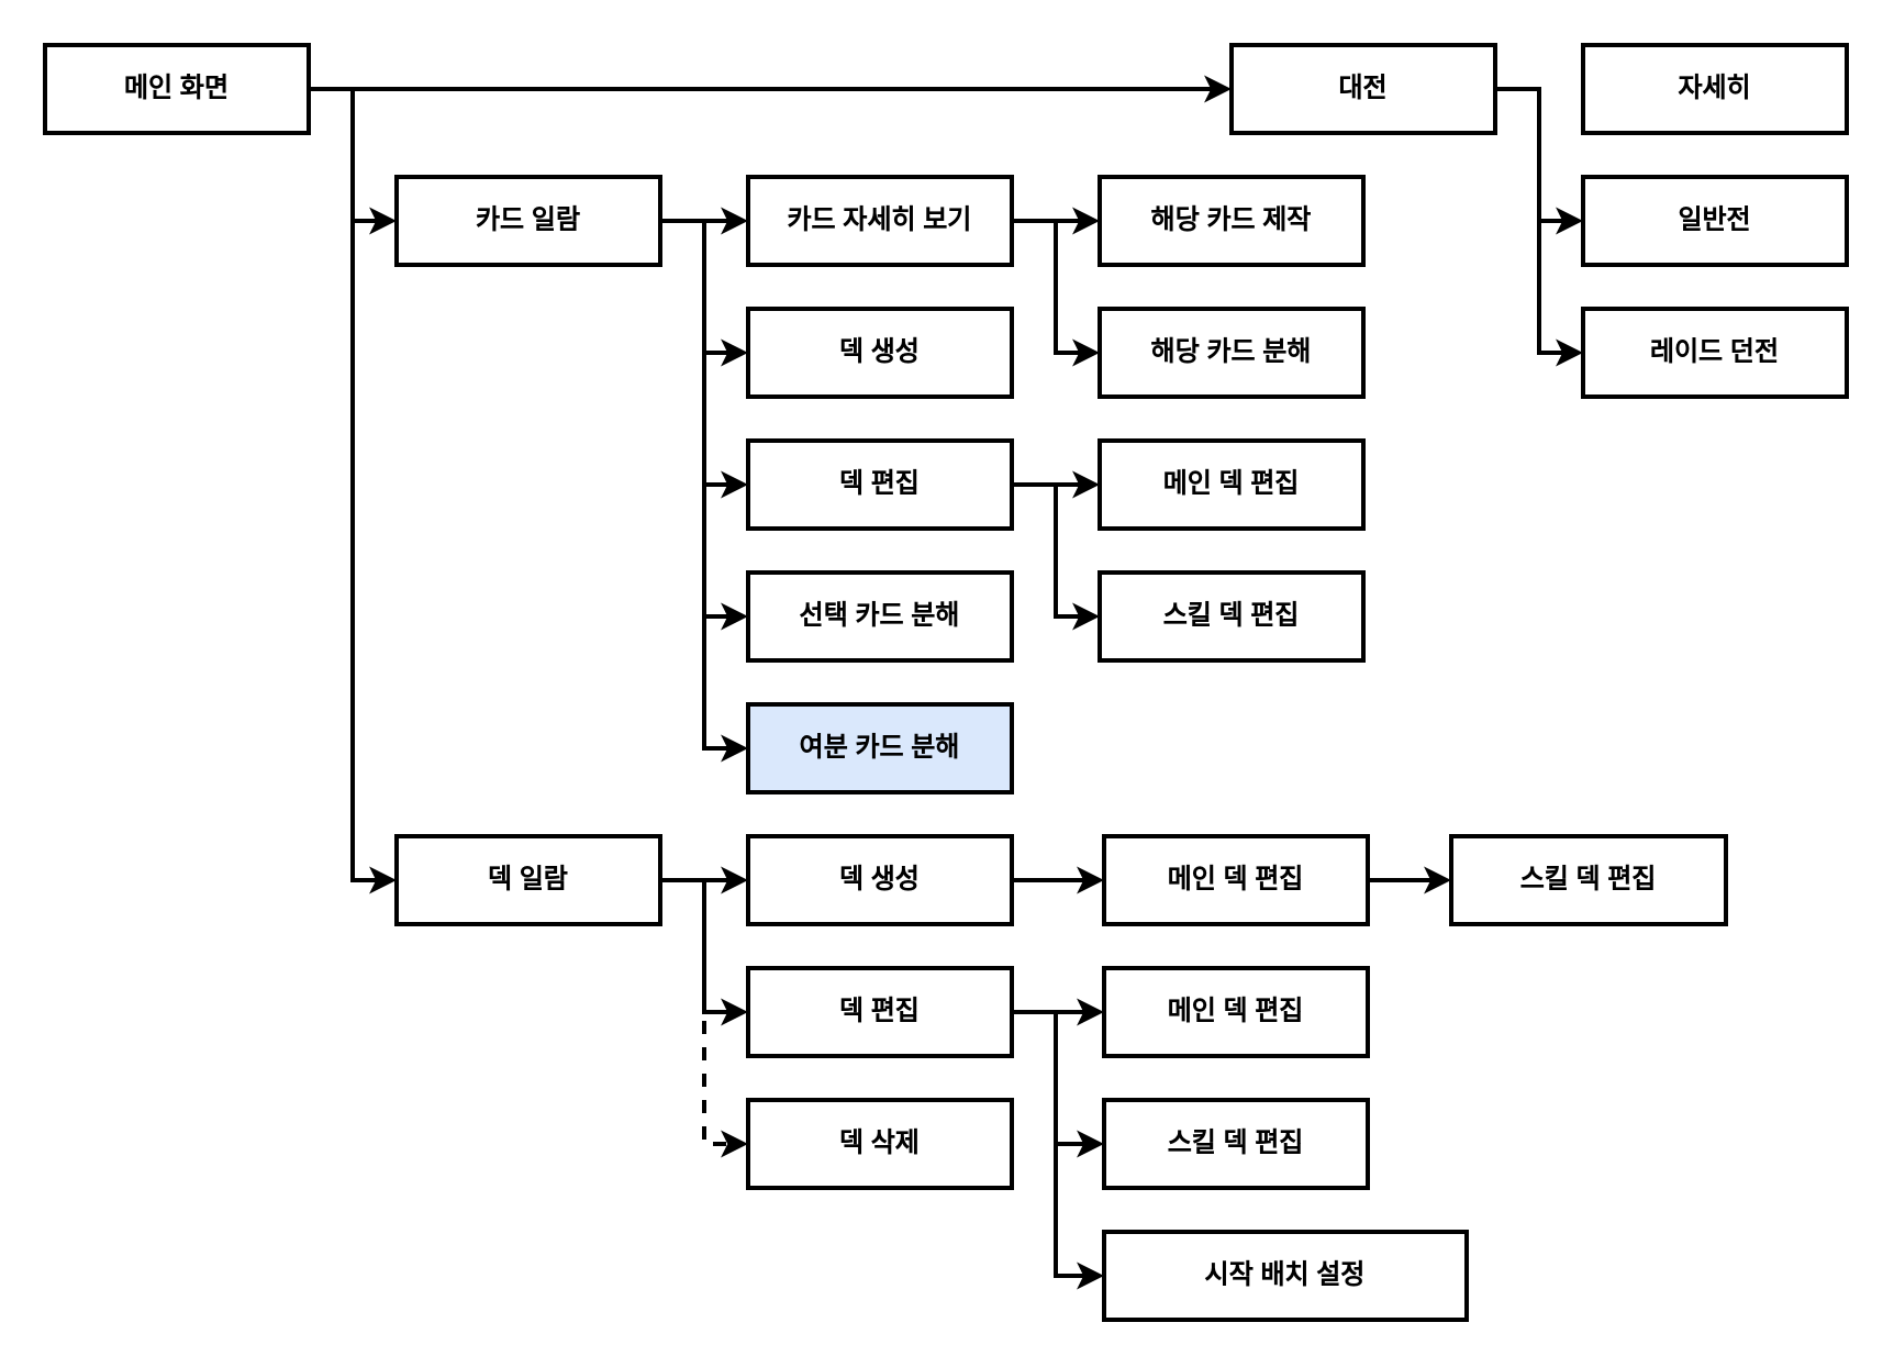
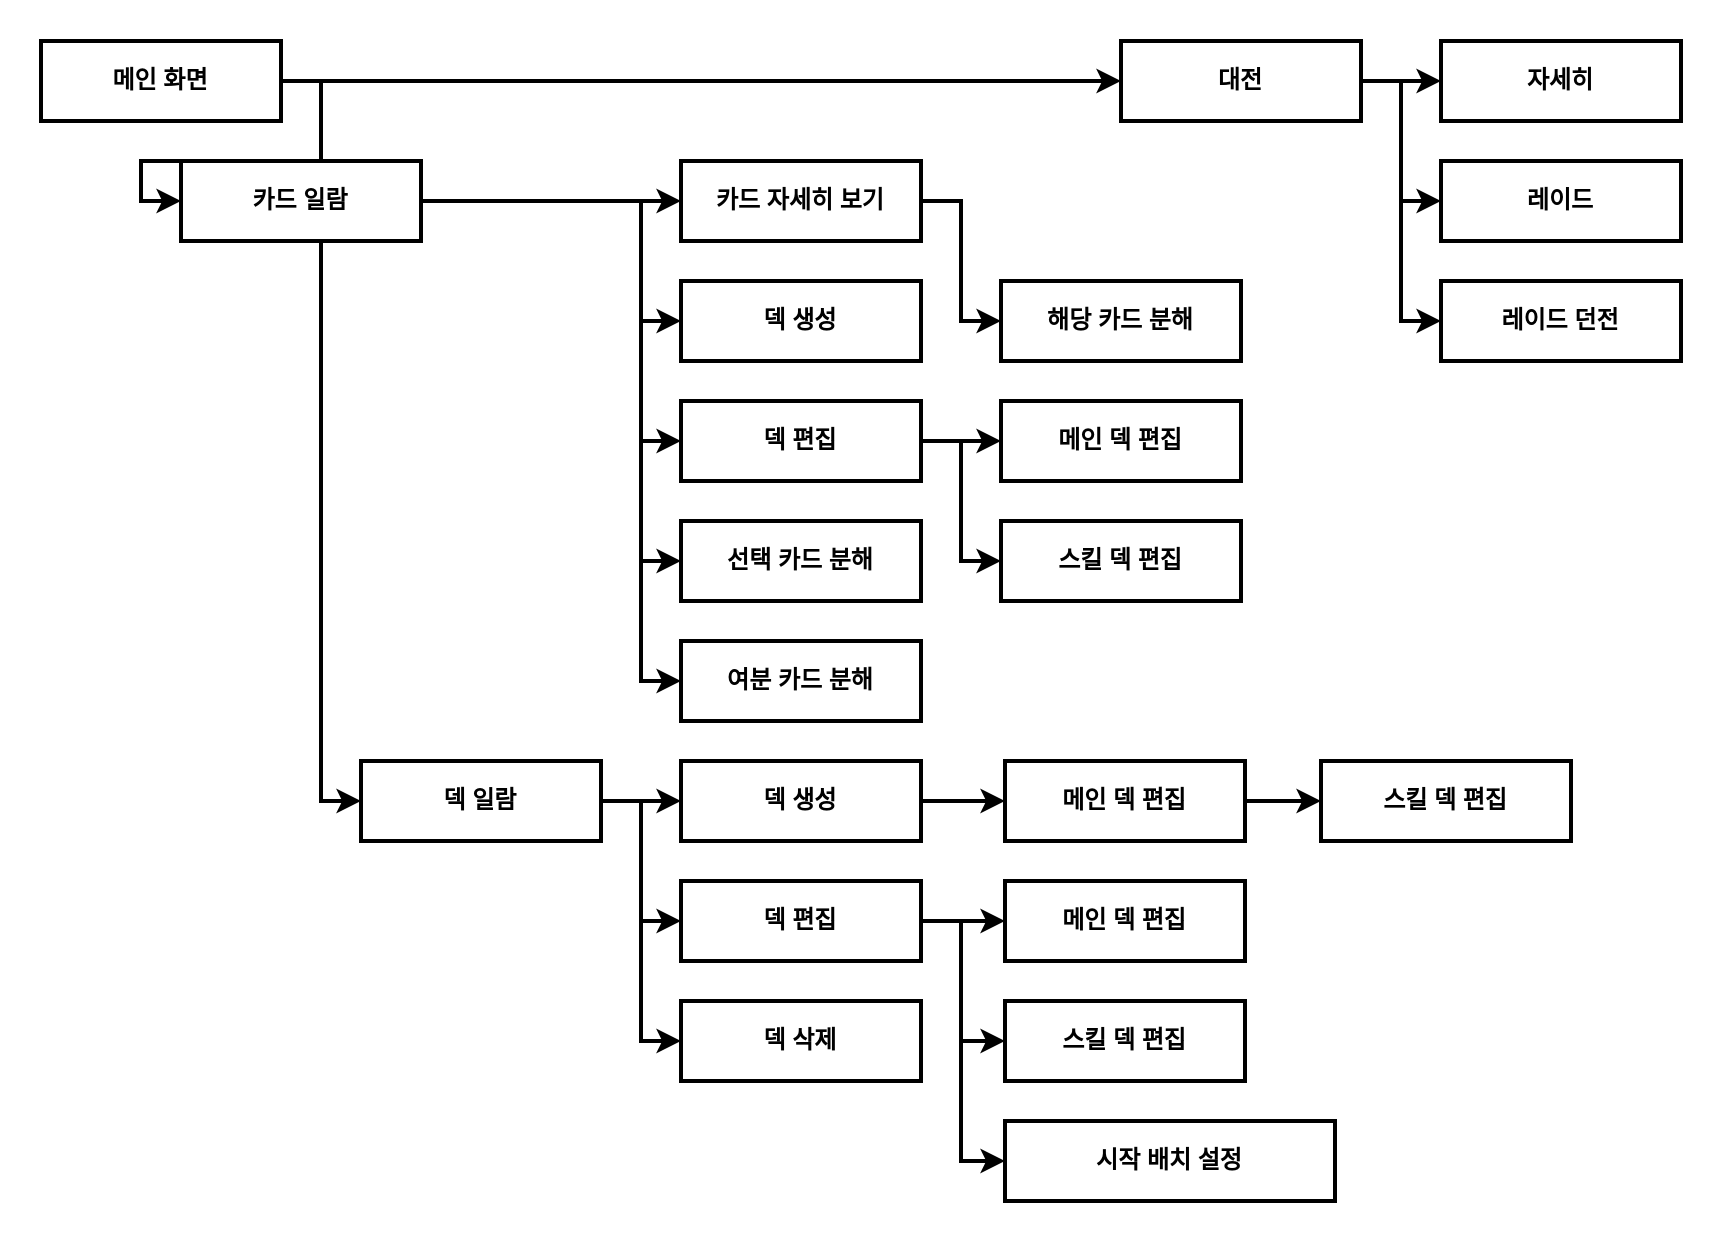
  <mxCell id="0" />
  <mxCell id="1" parent="0" />
  <mxCell id="2" style="edgeStyle=orthogonalEdgeStyle;rounded=0;orthogonalLoop=1;jettySize=auto;html=1;exitX=1;exitY=0.5;exitDx=0;exitDy=0;entryX=0;entryY=0.5;entryDx=0;entryDy=0;strokeWidth=2;fontStyle=1" edge="1" parent="1" source="5" target="11"><mxGeometry relative="1" as="geometry" /></mxCell>
  <mxCell id="3" style="edgeStyle=orthogonalEdgeStyle;rounded=0;orthogonalLoop=1;jettySize=auto;html=1;exitX=1;exitY=0.5;exitDx=0;exitDy=0;entryX=0;entryY=0.5;entryDx=0;entryDy=0;strokeWidth=2;" edge="1" parent="1" source="5" target="15"><mxGeometry relative="1" as="geometry" /></mxCell>
  <mxCell id="4" style="edgeStyle=orthogonalEdgeStyle;rounded=0;orthogonalLoop=1;jettySize=auto;html=1;exitX=1;exitY=0.5;exitDx=0;exitDy=0;entryX=0;entryY=0.5;entryDx=0;entryDy=0;strokeWidth=2;" edge="1" parent="1" source="5" target="45"><mxGeometry relative="1" as="geometry" /></mxCell>
  <mxCell id="5" value="메인 화면" style="whiteSpace=wrap;html=1;strokeWidth=2;fontStyle=1" vertex="1" parent="1"><mxGeometry x="20" y="20" width="120" height="40" as="geometry" /></mxCell>
  <mxCell id="6" style="edgeStyle=orthogonalEdgeStyle;rounded=0;orthogonalLoop=1;jettySize=auto;html=1;exitX=1;exitY=0.5;exitDx=0;exitDy=0;entryX=0;entryY=0.5;entryDx=0;entryDy=0;strokeWidth=2;fontStyle=1" edge="1" parent="1" source="11" target="18"><mxGeometry relative="1" as="geometry" /></mxCell>
  <mxCell id="7" style="edgeStyle=orthogonalEdgeStyle;rounded=0;orthogonalLoop=1;jettySize=auto;html=1;exitX=1;exitY=0.5;exitDx=0;exitDy=0;entryX=0;entryY=0.5;entryDx=0;entryDy=0;strokeWidth=2;fontStyle=1" edge="1" parent="1" source="11" target="21"><mxGeometry relative="1" as="geometry"><Array as="points"><mxPoint x="320" y="100" /><mxPoint x="320" y="160" /></Array></mxGeometry></mxCell>
  <mxCell id="8" style="edgeStyle=orthogonalEdgeStyle;rounded=0;orthogonalLoop=1;jettySize=auto;html=1;exitX=1;exitY=0.5;exitDx=0;exitDy=0;entryX=0;entryY=0.5;entryDx=0;entryDy=0;strokeWidth=2;fontStyle=1" edge="1" parent="1" source="11" target="24"><mxGeometry relative="1" as="geometry"><Array as="points"><mxPoint x="320" y="100" /><mxPoint x="320" y="220" /></Array></mxGeometry></mxCell>
  <mxCell id="9" style="edgeStyle=orthogonalEdgeStyle;rounded=0;orthogonalLoop=1;jettySize=auto;html=1;exitX=1;exitY=0.5;exitDx=0;exitDy=0;entryX=0;entryY=0.5;entryDx=0;entryDy=0;strokeWidth=2;fontStyle=1" edge="1" parent="1" source="11" target="25"><mxGeometry relative="1" as="geometry"><Array as="points"><mxPoint x="320" y="100" /><mxPoint x="320" y="280" /></Array></mxGeometry></mxCell>
  <mxCell id="10" style="edgeStyle=orthogonalEdgeStyle;rounded=0;orthogonalLoop=1;jettySize=auto;html=1;exitX=1;exitY=0.5;exitDx=0;exitDy=0;entryX=0;entryY=0.5;entryDx=0;entryDy=0;strokeWidth=2;fontStyle=1" edge="1" parent="1" source="11" target="26"><mxGeometry relative="1" as="geometry"><Array as="points"><mxPoint x="320" y="100" /><mxPoint x="320" y="340" /></Array></mxGeometry></mxCell>
- <mxCell id="11" value="카드 일람" style="whiteSpace=wrap;html=1;strokeWidth=2;fontStyle=1" vertex="1" parent="1"><mxGeometry x="180" y="80" width="120" height="40" as="geometry" /></mxCell>
+ <mxCell id="11" value="카드 일람" style="whiteSpace=wrap;html=1;strokeWidth=2;fontStyle=1" vertex="1" parent="1"><mxGeometry x="90" y="80" width="120" height="40" as="geometry" /></mxCell>
  <mxCell id="12" style="edgeStyle=orthogonalEdgeStyle;rounded=0;orthogonalLoop=1;jettySize=auto;html=1;exitX=1;exitY=0.5;exitDx=0;exitDy=0;entryX=0;entryY=0.5;entryDx=0;entryDy=0;strokeWidth=2;fontStyle=1" edge="1" parent="1" source="15" target="28"><mxGeometry relative="1" as="geometry" /></mxCell>
  <mxCell id="13" style="edgeStyle=orthogonalEdgeStyle;rounded=0;orthogonalLoop=1;jettySize=auto;html=1;exitX=1;exitY=0.5;exitDx=0;exitDy=0;entryX=0;entryY=0.5;entryDx=0;entryDy=0;strokeWidth=2;fontStyle=1" edge="1" parent="1" source="15" target="32"><mxGeometry relative="1" as="geometry"><Array as="points"><mxPoint x="320" y="400" /><mxPoint x="320" y="460" /></Array></mxGeometry></mxCell>
- <mxCell id="14" style="edgeStyle=orthogonalEdgeStyle;rounded=0;orthogonalLoop=1;jettySize=auto;html=1;exitX=1;exitY=0.5;exitDx=0;exitDy=0;entryX=0;entryY=0.5;entryDx=0;entryDy=0;strokeWidth=2;fontStyle=1;dashed=1;" edge="1" parent="1" source="15" target="41"><mxGeometry relative="1" as="geometry"><Array as="points"><mxPoint x="320" y="400" /><mxPoint x="320" y="520" /></Array></mxGeometry></mxCell>
+ <mxCell id="14" style="edgeStyle=orthogonalEdgeStyle;rounded=0;orthogonalLoop=1;jettySize=auto;html=1;exitX=1;exitY=0.5;exitDx=0;exitDy=0;entryX=0;entryY=0.5;entryDx=0;entryDy=0;strokeWidth=2;fontStyle=1" edge="1" parent="1" source="15" target="41"><mxGeometry relative="1" as="geometry"><Array as="points"><mxPoint x="320" y="400" /><mxPoint x="320" y="520" /></Array></mxGeometry></mxCell>
  <mxCell id="15" value="덱 일람" style="whiteSpace=wrap;html=1;strokeWidth=2;fontStyle=1" vertex="1" parent="1"><mxGeometry x="180" y="380" width="120" height="40" as="geometry" /></mxCell>
- <mxCell id="16" style="edgeStyle=orthogonalEdgeStyle;rounded=0;orthogonalLoop=1;jettySize=auto;html=1;exitX=1;exitY=0.5;exitDx=0;exitDy=0;entryX=0;entryY=0.5;entryDx=0;entryDy=0;strokeWidth=2;fontStyle=1" edge="1" parent="1" source="18" target="19"><mxGeometry relative="1" as="geometry" /></mxCell>
  <mxCell id="17" style="edgeStyle=orthogonalEdgeStyle;rounded=0;orthogonalLoop=1;jettySize=auto;html=1;exitX=1;exitY=0.5;exitDx=0;exitDy=0;entryX=0;entryY=0.5;entryDx=0;entryDy=0;strokeWidth=2;fontStyle=1" edge="1" parent="1" source="18" target="20"><mxGeometry relative="1" as="geometry"><Array as="points"><mxPoint x="480" y="100" /><mxPoint x="480" y="160" /></Array></mxGeometry></mxCell>
  <mxCell id="18" value="카드 자세히 보기" style="whiteSpace=wrap;html=1;strokeWidth=2;fontStyle=1" vertex="1" parent="1"><mxGeometry x="340" y="80" width="120" height="40" as="geometry" /></mxCell>
- <mxCell id="19" value="해당 카드 제작" style="whiteSpace=wrap;html=1;strokeWidth=2;fontStyle=1" vertex="1" parent="1"><mxGeometry x="500" y="80" width="120" height="40" as="geometry" /></mxCell>
  <mxCell id="20" value="해당 카드 분해" style="whiteSpace=wrap;html=1;strokeWidth=2;fontStyle=1" vertex="1" parent="1"><mxGeometry x="500" y="140" width="120" height="40" as="geometry" /></mxCell>
  <mxCell id="21" value="덱 생성" style="whiteSpace=wrap;html=1;strokeWidth=2;fontStyle=1" vertex="1" parent="1"><mxGeometry x="340" y="140" width="120" height="40" as="geometry" /></mxCell>
  <mxCell id="22" style="edgeStyle=orthogonalEdgeStyle;rounded=0;orthogonalLoop=1;jettySize=auto;html=1;exitX=1;exitY=0.5;exitDx=0;exitDy=0;entryX=0;entryY=0.5;entryDx=0;entryDy=0;strokeWidth=2;fontStyle=1" edge="1" parent="1" source="24" target="39"><mxGeometry relative="1" as="geometry" /></mxCell>
  <mxCell id="23" style="edgeStyle=orthogonalEdgeStyle;rounded=0;orthogonalLoop=1;jettySize=auto;html=1;exitX=1;exitY=0.5;exitDx=0;exitDy=0;entryX=0;entryY=0.5;entryDx=0;entryDy=0;strokeWidth=2;fontStyle=1" edge="1" parent="1" source="24" target="40"><mxGeometry relative="1" as="geometry"><Array as="points"><mxPoint x="480" y="220" /><mxPoint x="480" y="280" /></Array></mxGeometry></mxCell>
  <mxCell id="24" value="덱 편집" style="whiteSpace=wrap;html=1;strokeWidth=2;fontStyle=1" vertex="1" parent="1"><mxGeometry x="340" y="200" width="120" height="40" as="geometry" /></mxCell>
  <mxCell id="25" value="선택 카드 분해" style="whiteSpace=wrap;html=1;strokeWidth=2;fontStyle=1" vertex="1" parent="1"><mxGeometry x="340" y="260" width="120" height="40" as="geometry" /></mxCell>
- <mxCell id="26" value="여분 카드 분해" style="whiteSpace=wrap;html=1;strokeWidth=2;fontStyle=1;fillColor=#dae8fc;" vertex="1" parent="1"><mxGeometry x="340" y="320" width="120" height="40" as="geometry" /></mxCell>
+ <mxCell id="26" value="여분 카드 분해" style="whiteSpace=wrap;html=1;strokeWidth=2;fontStyle=1" vertex="1" parent="1"><mxGeometry x="340" y="320" width="120" height="40" as="geometry" /></mxCell>
  <mxCell id="27" style="edgeStyle=orthogonalEdgeStyle;rounded=0;orthogonalLoop=1;jettySize=auto;html=1;exitX=1;exitY=0.5;exitDx=0;exitDy=0;entryX=0;entryY=0.5;entryDx=0;entryDy=0;strokeWidth=2;fontStyle=1" edge="1" parent="1" source="28" target="34"><mxGeometry relative="1" as="geometry" /></mxCell>
  <mxCell id="28" value="덱 생성" style="whiteSpace=wrap;html=1;strokeWidth=2;fontStyle=1" vertex="1" parent="1"><mxGeometry x="340" y="380" width="120" height="40" as="geometry" /></mxCell>
  <mxCell id="29" style="edgeStyle=orthogonalEdgeStyle;rounded=0;orthogonalLoop=1;jettySize=auto;html=1;exitX=1;exitY=0.5;exitDx=0;exitDy=0;entryX=0;entryY=0.5;entryDx=0;entryDy=0;strokeWidth=2;fontStyle=1" edge="1" parent="1" source="32" target="36"><mxGeometry relative="1" as="geometry" /></mxCell>
  <mxCell id="30" style="edgeStyle=orthogonalEdgeStyle;rounded=0;orthogonalLoop=1;jettySize=auto;html=1;exitX=1;exitY=0.5;exitDx=0;exitDy=0;entryX=0;entryY=0.5;entryDx=0;entryDy=0;strokeWidth=2;fontStyle=1" edge="1" parent="1" source="32" target="37"><mxGeometry relative="1" as="geometry"><Array as="points"><mxPoint x="480" y="460" /><mxPoint x="480" y="520" /></Array></mxGeometry></mxCell>
  <mxCell id="31" style="edgeStyle=orthogonalEdgeStyle;rounded=0;orthogonalLoop=1;jettySize=auto;html=1;exitX=1;exitY=0.5;exitDx=0;exitDy=0;entryX=0;entryY=0.5;entryDx=0;entryDy=0;strokeWidth=2;fontStyle=1" edge="1" parent="1" source="32" target="38"><mxGeometry relative="1" as="geometry"><Array as="points"><mxPoint x="480" y="460" /><mxPoint x="480" y="580" /></Array></mxGeometry></mxCell>
  <mxCell id="32" value="덱 편집" style="whiteSpace=wrap;html=1;strokeWidth=2;fontStyle=1" vertex="1" parent="1"><mxGeometry x="340" y="440" width="120" height="40" as="geometry" /></mxCell>
  <mxCell id="33" style="edgeStyle=orthogonalEdgeStyle;rounded=0;orthogonalLoop=1;jettySize=auto;html=1;exitX=1;exitY=0.5;exitDx=0;exitDy=0;entryX=0;entryY=0.5;entryDx=0;entryDy=0;strokeWidth=2;fontStyle=1" edge="1" parent="1" source="34" target="35"><mxGeometry relative="1" as="geometry" /></mxCell>
  <mxCell id="34" value="메인 덱 편집" style="whiteSpace=wrap;html=1;strokeWidth=2;fontStyle=1" vertex="1" parent="1"><mxGeometry x="502" y="380" width="120" height="40" as="geometry" /></mxCell>
  <mxCell id="35" value="스킬 덱 편집" style="whiteSpace=wrap;html=1;strokeWidth=2;fontStyle=1" vertex="1" parent="1"><mxGeometry x="660" y="380" width="125" height="40" as="geometry" /></mxCell>
  <mxCell id="36" value="메인 덱 편집" style="whiteSpace=wrap;html=1;strokeWidth=2;fontStyle=1" vertex="1" parent="1"><mxGeometry x="502" y="440" width="120" height="40" as="geometry" /></mxCell>
  <mxCell id="37" value="스킬 덱 편집" style="whiteSpace=wrap;html=1;strokeWidth=2;fontStyle=1" vertex="1" parent="1"><mxGeometry x="502" y="500" width="120" height="40" as="geometry" /></mxCell>
  <mxCell id="38" value="시작 배치 설정" style="whiteSpace=wrap;html=1;strokeWidth=2;fontStyle=1" vertex="1" parent="1"><mxGeometry x="502" y="560" width="165" height="40" as="geometry" /></mxCell>
  <mxCell id="39" value="메인 덱 편집" style="whiteSpace=wrap;html=1;strokeWidth=2;fontStyle=1" vertex="1" parent="1"><mxGeometry x="500" y="200" width="120" height="40" as="geometry" /></mxCell>
  <mxCell id="40" value="스킬 덱 편집" style="whiteSpace=wrap;html=1;strokeWidth=2;fontStyle=1" vertex="1" parent="1"><mxGeometry x="500" y="260" width="120" height="40" as="geometry" /></mxCell>
  <mxCell id="41" value="덱 삭제" style="whiteSpace=wrap;html=1;strokeWidth=2;fontStyle=1" vertex="1" parent="1"><mxGeometry x="340" y="500" width="120" height="40" as="geometry" /></mxCell>
+ <mxCell id="42" style="edgeStyle=orthogonalEdgeStyle;rounded=0;orthogonalLoop=1;jettySize=auto;html=1;exitX=1;exitY=0.5;exitDx=0;exitDy=0;entryX=0;entryY=0.5;entryDx=0;entryDy=0;strokeWidth=2;" edge="1" parent="1" source="45" target="46"><mxGeometry relative="1" as="geometry" /></mxCell>
  <mxCell id="43" style="edgeStyle=orthogonalEdgeStyle;rounded=0;orthogonalLoop=1;jettySize=auto;html=1;exitX=1;exitY=0.5;exitDx=0;exitDy=0;entryX=0;entryY=0.5;entryDx=0;entryDy=0;strokeWidth=2;" edge="1" parent="1" source="45" target="47"><mxGeometry relative="1" as="geometry" /></mxCell>
  <mxCell id="44" style="edgeStyle=orthogonalEdgeStyle;rounded=0;orthogonalLoop=1;jettySize=auto;html=1;exitX=1;exitY=0.5;exitDx=0;exitDy=0;entryX=0;entryY=0.5;entryDx=0;entryDy=0;strokeWidth=2;" edge="1" parent="1" source="45" target="48"><mxGeometry relative="1" as="geometry" /></mxCell>
  <mxCell id="45" value="대전" style="whiteSpace=wrap;html=1;strokeWidth=2;fontStyle=1" vertex="1" parent="1"><mxGeometry x="560" y="20" width="120" height="40" as="geometry" /></mxCell>
  <mxCell id="46" value="자세히" style="whiteSpace=wrap;html=1;strokeWidth=2;fontStyle=1" vertex="1" parent="1"><mxGeometry x="720" y="20" width="120" height="40" as="geometry" /></mxCell>
- <mxCell id="47" value="일반전" style="whiteSpace=wrap;html=1;strokeWidth=2;fontStyle=1" vertex="1" parent="1"><mxGeometry x="720" y="80" width="120" height="40" as="geometry" /></mxCell>
+ <mxCell id="47" value="레이드" style="whiteSpace=wrap;html=1;strokeWidth=2;fontStyle=1" vertex="1" parent="1"><mxGeometry x="720" y="80" width="120" height="40" as="geometry" /></mxCell>
  <mxCell id="48" value="레이드 던전" style="whiteSpace=wrap;html=1;strokeWidth=2;fontStyle=1" vertex="1" parent="1"><mxGeometry x="720" y="140" width="120" height="40" as="geometry" /></mxCell>
